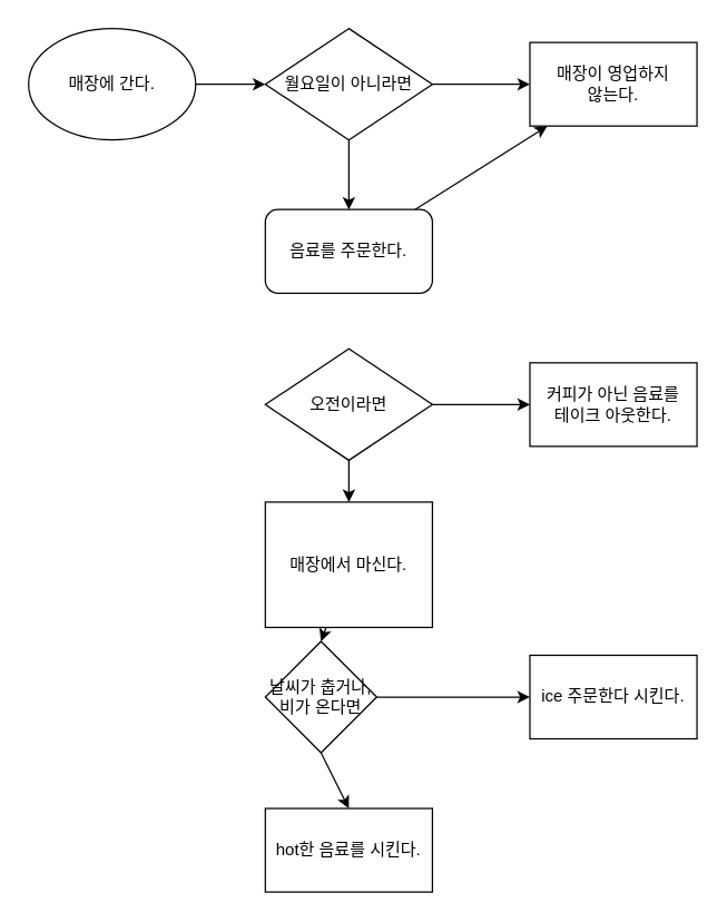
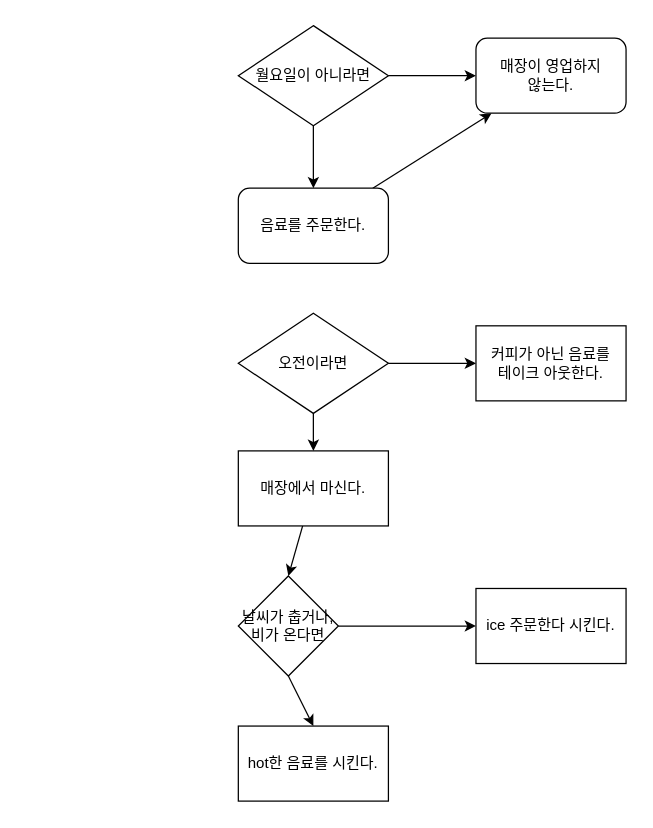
  <mxCell id="0" />
  <mxCell id="1" parent="0" />
- <mxCell id="2" style="edgeStyle=none;html=1;entryX=0;entryY=0.5;entryDx=0;entryDy=0;" edge="1" parent="1" source="3" target="6"><mxGeometry relative="1" as="geometry" /></mxCell>
- <mxCell id="3" value="매장에 간다." style="ellipse;whiteSpace=wrap;html=1;" vertex="1" parent="1"><mxGeometry x="20" y="20" width="120" height="80" as="geometry" /></mxCell>
  <mxCell id="4" style="edgeStyle=none;html=1;entryX=0;entryY=0.5;entryDx=0;entryDy=0;" edge="1" parent="1" source="6" target="9"><mxGeometry relative="1" as="geometry"><mxPoint x="430" y="80" as="targetPoint" /></mxGeometry></mxCell>
  <mxCell id="5" style="edgeStyle=none;html=1;entryX=0.5;entryY=0;entryDx=0;entryDy=0;" edge="1" parent="1" source="6" target="8"><mxGeometry relative="1" as="geometry"><mxPoint x="250" y="180" as="targetPoint" /></mxGeometry></mxCell>
  <mxCell id="6" value="월요일이 아니라면" style="rhombus;whiteSpace=wrap;html=1;" vertex="1" parent="1"><mxGeometry x="190" y="20" width="120" height="80" as="geometry" /></mxCell>
  <mxCell id="7" style="edgeStyle=none;html=1;" edge="1" parent="1" source="8" target="9"><mxGeometry relative="1" as="geometry" /></mxCell>
  <mxCell id="8" value="&lt;span&gt;음료를 주문한다.&lt;/span&gt;" style="whiteSpace=wrap;html=1;rounded=1;" vertex="1" parent="1"><mxGeometry x="190" y="150" width="120" height="60" as="geometry" /></mxCell>
- <mxCell id="9" value="매장이 영업하지&lt;br&gt;않는다." style="rounded=0;whiteSpace=wrap;html=1;" vertex="1" parent="1"><mxGeometry x="380" y="30" width="120" height="60" as="geometry" /></mxCell>
+ <mxCell id="9" value="매장이 영업하지&lt;br&gt;않는다." style="whiteSpace=wrap;html=1;rounded=1;" vertex="1" parent="1"><mxGeometry x="380" y="30" width="120" height="60" as="geometry" /></mxCell>
  <mxCell id="10" style="edgeStyle=none;html=1;exitX=0.5;exitY=1;exitDx=0;exitDy=0;entryX=0.5;entryY=0;entryDx=0;entryDy=0;" edge="1" parent="1" source="12" target="14"><mxGeometry relative="1" as="geometry" /></mxCell>
  <mxCell id="11" style="edgeStyle=none;html=1;entryX=0;entryY=0.5;entryDx=0;entryDy=0;" edge="1" parent="1" source="12" target="15"><mxGeometry relative="1" as="geometry" /></mxCell>
  <mxCell id="12" value="오전이라면" style="rhombus;whiteSpace=wrap;html=1;" vertex="1" parent="1"><mxGeometry x="190" y="250" width="120" height="80" as="geometry" /></mxCell>
  <mxCell id="13" style="edgeStyle=none;html=1;entryX=0.5;entryY=0;entryDx=0;entryDy=0;" edge="1" parent="1" source="14" target="18"><mxGeometry relative="1" as="geometry" /></mxCell>
- <mxCell id="14" value="&lt;span&gt;매장에서 마신다.&lt;/span&gt;" style="rounded=0;whiteSpace=wrap;html=1;" vertex="1" parent="1"><mxGeometry x="190" y="360" width="120" height="90" as="geometry" /></mxCell>
+ <mxCell id="14" value="&lt;span&gt;매장에서 마신다.&lt;/span&gt;" style="rounded=0;whiteSpace=wrap;html=1;" vertex="1" parent="1"><mxGeometry x="190" y="360" width="120" height="60" as="geometry" /></mxCell>
  <mxCell id="15" value="&lt;span&gt;커피가 아닌 음료를&lt;br&gt;테이크 아웃한다.&lt;br&gt;&lt;/span&gt;" style="rounded=0;whiteSpace=wrap;html=1;" vertex="1" parent="1"><mxGeometry x="380" y="260" width="120" height="60" as="geometry" /></mxCell>
  <mxCell id="16" style="edgeStyle=none;html=1;exitX=1;exitY=0.5;exitDx=0;exitDy=0;entryX=0;entryY=0.5;entryDx=0;entryDy=0;" edge="1" parent="1" source="18" target="20"><mxGeometry relative="1" as="geometry" /></mxCell>
  <mxCell id="17" style="edgeStyle=none;html=1;exitX=0.5;exitY=1;exitDx=0;exitDy=0;entryX=0.5;entryY=0;entryDx=0;entryDy=0;" edge="1" parent="1" source="18" target="19"><mxGeometry relative="1" as="geometry" /></mxCell>
  <mxCell id="18" value="날씨가 춥거나,&lt;br&gt;비가 온다면" style="rhombus;whiteSpace=wrap;html=1;" vertex="1" parent="1"><mxGeometry x="190" y="460" width="80" height="80" as="geometry" /></mxCell>
  <mxCell id="19" value="&lt;span&gt;hot한 음료를 시킨다.&lt;br&gt;&lt;/span&gt;" style="rounded=0;whiteSpace=wrap;html=1;" vertex="1" parent="1"><mxGeometry x="190" y="580" width="120" height="60" as="geometry" /></mxCell>
  <mxCell id="20" value="&lt;span&gt;ice 주문한다 시킨다.&lt;br&gt;&lt;/span&gt;" style="rounded=0;whiteSpace=wrap;html=1;" vertex="1" parent="1"><mxGeometry x="380" y="470" width="120" height="60" as="geometry" /></mxCell>
